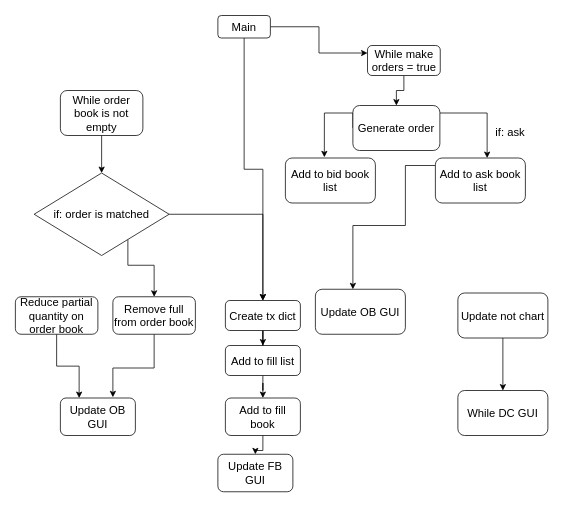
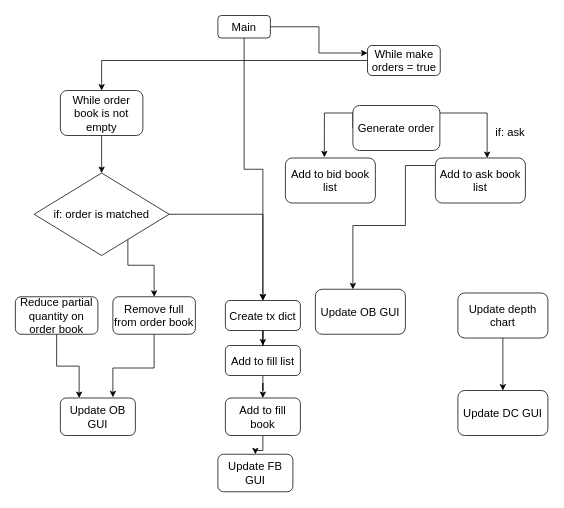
  <mxCell id="0" />
  <mxCell id="1" parent="0" />
  <mxCell id="2" style="edgeStyle=orthogonalEdgeStyle;rounded=0;orthogonalLoop=1;jettySize=auto;html=1;entryX=0.575;entryY=0;entryDx=0;entryDy=0;entryPerimeter=0;fontSize=15;" parent="1" source="4" target="9" edge="1"><mxGeometry relative="1" as="geometry"><Array as="points"><mxPoint x="649" y="150" /></Array></mxGeometry></mxCell>
  <mxCell id="3" style="edgeStyle=orthogonalEdgeStyle;rounded=0;orthogonalLoop=1;jettySize=auto;html=1;entryX=0.433;entryY=-0.017;entryDx=0;entryDy=0;entryPerimeter=0;fontSize=15;exitX=0;exitY=0.5;exitDx=0;exitDy=0;" edge="1" parent="1" source="4" target="5"><mxGeometry relative="1" as="geometry"><Array as="points"><mxPoint x="432" y="150" /></Array></mxGeometry></mxCell>
  <mxCell id="4" value="&lt;font style=&quot;font-size: 15px&quot;&gt;&lt;span&gt;Generate&lt;/span&gt;&lt;span&gt;&amp;nbsp;order&lt;/span&gt;&lt;/font&gt;" style="rounded=1;whiteSpace=wrap;html=1;" parent="1" vertex="1"><mxGeometry x="470" y="140" width="116" height="60" as="geometry" /></mxCell>
  <mxCell id="5" value="Add to bid book list" style="rounded=1;whiteSpace=wrap;html=1;fontSize=15;" parent="1" vertex="1"><mxGeometry x="380" y="210" width="120" height="60" as="geometry" /></mxCell>
  <mxCell id="6" value="" style="edgeStyle=orthogonalEdgeStyle;rounded=0;orthogonalLoop=1;jettySize=auto;html=1;fontSize=15;" parent="1" source="7" target="10" edge="1"><mxGeometry relative="1" as="geometry" /></mxCell>
- <mxCell id="7" value="Update not chart" style="rounded=1;whiteSpace=wrap;html=1;fontSize=15;" parent="1" vertex="1"><mxGeometry x="610" y="390" width="120" height="60" as="geometry" /></mxCell>
+ <mxCell id="7" value="Update depth chart" style="rounded=1;whiteSpace=wrap;html=1;fontSize=15;" parent="1" vertex="1"><mxGeometry x="610" y="390" width="120" height="60" as="geometry" /></mxCell>
  <mxCell id="8" style="edgeStyle=orthogonalEdgeStyle;rounded=0;orthogonalLoop=1;jettySize=auto;html=1;fontSize=15;" edge="1" parent="1" source="9" target="20"><mxGeometry relative="1" as="geometry"><Array as="points"><mxPoint x="540" y="220" /><mxPoint x="540" y="300" /><mxPoint x="470" y="300" /></Array></mxGeometry></mxCell>
  <mxCell id="9" value="Add to ask book list" style="rounded=1;whiteSpace=wrap;html=1;fontSize=15;" parent="1" vertex="1"><mxGeometry x="580" y="210" width="120" height="60" as="geometry" /></mxCell>
- <mxCell id="10" value="While DC GUI" style="rounded=1;whiteSpace=wrap;html=1;fontSize=15;" parent="1" vertex="1"><mxGeometry x="610" y="520" width="120" height="60" as="geometry" /></mxCell>
+ <mxCell id="10" value="Update DC GUI" style="rounded=1;whiteSpace=wrap;html=1;fontSize=15;" parent="1" vertex="1"><mxGeometry x="610" y="520" width="120" height="60" as="geometry" /></mxCell>
  <mxCell id="11" style="edgeStyle=orthogonalEdgeStyle;rounded=0;orthogonalLoop=1;jettySize=auto;html=1;entryX=0.5;entryY=0;entryDx=0;entryDy=0;fontSize=15;" edge="1" parent="1" source="12" target="17"><mxGeometry relative="1" as="geometry"><Array as="points"><mxPoint x="170" y="353" /><mxPoint x="205" y="353" /></Array></mxGeometry></mxCell>
  <mxCell id="12" value="if: order is matched" style="rhombus;whiteSpace=wrap;html=1;fontSize=15;" parent="1" vertex="1"><mxGeometry x="45" y="230" width="180" height="110" as="geometry" /></mxCell>
  <mxCell id="13" value="" style="edgeStyle=orthogonalEdgeStyle;rounded=0;orthogonalLoop=1;jettySize=auto;html=1;fontSize=15;" parent="1" source="14" target="12" edge="1"><mxGeometry relative="1" as="geometry" /></mxCell>
  <mxCell id="14" value="While order book is not empty" style="rounded=1;whiteSpace=wrap;html=1;fontSize=15;" parent="1" vertex="1"><mxGeometry x="80" y="120" width="110" height="60" as="geometry" /></mxCell>
  <mxCell id="15" value="" style="edgeStyle=orthogonalEdgeStyle;rounded=0;orthogonalLoop=1;jettySize=auto;html=1;fontSize=15;" parent="1" source="17" edge="1"><mxGeometry relative="1" as="geometry"><mxPoint x="150" y="529" as="targetPoint" /><Array as="points"><mxPoint x="205" y="490" /><mxPoint x="150" y="490" /></Array></mxGeometry></mxCell>
  <mxCell id="16" style="edgeStyle=orthogonalEdgeStyle;rounded=0;orthogonalLoop=1;jettySize=auto;html=1;fontSize=15;exitX=1;exitY=0.5;exitDx=0;exitDy=0;entryX=0.5;entryY=0;entryDx=0;entryDy=0;" edge="1" parent="1" source="12" target="26"><mxGeometry relative="1" as="geometry"><mxPoint x="350" y="390" as="targetPoint" /><Array as="points"><mxPoint x="350" y="285" /></Array></mxGeometry></mxCell>
  <mxCell id="17" value="Remove full from order book" style="rounded=1;whiteSpace=wrap;html=1;fontSize=15;" parent="1" vertex="1"><mxGeometry x="150" y="395" width="110" height="50" as="geometry" /></mxCell>
  <mxCell id="18" value="" style="edgeStyle=orthogonalEdgeStyle;rounded=0;orthogonalLoop=1;jettySize=auto;html=1;fontSize=15;" parent="1" source="19" target="23" edge="1"><mxGeometry relative="1" as="geometry" /></mxCell>
  <mxCell id="19" value="Add to fill list" style="rounded=1;whiteSpace=wrap;html=1;fontSize=15;" parent="1" vertex="1"><mxGeometry x="300" y="460" width="100" height="40" as="geometry" /></mxCell>
  <mxCell id="20" value="Update OB GUI" style="rounded=1;whiteSpace=wrap;html=1;fontSize=15;" parent="1" vertex="1"><mxGeometry x="420" y="385" width="120" height="60" as="geometry" /></mxCell>
  <mxCell id="21" value="Update OB GUI" style="rounded=1;whiteSpace=wrap;html=1;fontSize=15;" parent="1" vertex="1"><mxGeometry x="80" y="530" width="100" height="50" as="geometry" /></mxCell>
  <mxCell id="22" value="" style="edgeStyle=orthogonalEdgeStyle;rounded=0;orthogonalLoop=1;jettySize=auto;html=1;fontSize=15;" parent="1" source="23" target="24" edge="1"><mxGeometry relative="1" as="geometry" /></mxCell>
  <mxCell id="23" value="Add to fill book" style="rounded=1;whiteSpace=wrap;html=1;fontSize=15;" parent="1" vertex="1"><mxGeometry x="300" y="530" width="100" height="50" as="geometry" /></mxCell>
  <mxCell id="24" value="Update FB GUI" style="rounded=1;whiteSpace=wrap;html=1;fontSize=15;" parent="1" vertex="1"><mxGeometry x="290" y="605" width="100" height="50" as="geometry" /></mxCell>
  <mxCell id="25" style="edgeStyle=orthogonalEdgeStyle;rounded=0;orthogonalLoop=1;jettySize=auto;html=1;entryX=0.5;entryY=0;entryDx=0;entryDy=0;fontSize=15;" edge="1" parent="1" source="26" target="19"><mxGeometry relative="1" as="geometry" /></mxCell>
  <mxCell id="26" value="Create tx dict" style="rounded=1;whiteSpace=wrap;html=1;fontSize=15;" vertex="1" parent="1"><mxGeometry x="300" y="400" width="100" height="40" as="geometry" /></mxCell>
  <mxCell id="27" style="edgeStyle=orthogonalEdgeStyle;rounded=0;orthogonalLoop=1;jettySize=auto;html=1;entryX=0.25;entryY=0;entryDx=0;entryDy=0;fontSize=15;" edge="1" parent="1" source="28" target="21"><mxGeometry relative="1" as="geometry" /></mxCell>
  <mxCell id="28" value="Reduce partial quantity on order book" style="rounded=1;whiteSpace=wrap;html=1;fontSize=15;" vertex="1" parent="1"><mxGeometry x="20" y="395" width="110" height="50" as="geometry" /></mxCell>
  <mxCell id="29" style="edgeStyle=orthogonalEdgeStyle;rounded=0;orthogonalLoop=1;jettySize=auto;html=1;fontSize=15;" edge="1" parent="1" source="31" target="26"><mxGeometry relative="1" as="geometry" /></mxCell>
  <mxCell id="30" style="edgeStyle=orthogonalEdgeStyle;rounded=0;orthogonalLoop=1;jettySize=auto;html=1;entryX=0;entryY=0.25;entryDx=0;entryDy=0;fontSize=15;" edge="1" parent="1" source="31" target="33"><mxGeometry relative="1" as="geometry" /></mxCell>
  <mxCell id="31" value="Main" style="rounded=1;whiteSpace=wrap;html=1;fontSize=15;" vertex="1" parent="1"><mxGeometry x="290" y="20" width="70" height="30" as="geometry" /></mxCell>
- <mxCell id="32" style="edgeStyle=orthogonalEdgeStyle;rounded=0;orthogonalLoop=1;jettySize=auto;html=1;entryX=0.5;entryY=0;entryDx=0;entryDy=0;fontSize=15;" edge="1" parent="1" source="33" target="4"><mxGeometry relative="1" as="geometry" /></mxCell>
+ <mxCell id="32" style="edgeStyle=orthogonalEdgeStyle;rounded=0;orthogonalLoop=1;jettySize=auto;html=1;fontSize=15;" edge="1" parent="1" source="33" target="14"><mxGeometry relative="1" as="geometry" /></mxCell>
  <mxCell id="33" value="While make orders = true" style="rounded=1;whiteSpace=wrap;html=1;fontSize=15;" vertex="1" parent="1"><mxGeometry x="489.5" y="60" width="97" height="40" as="geometry" /></mxCell>
  <mxCell id="34" value="if: ask" style="text;html=1;strokeColor=none;fillColor=none;align=center;verticalAlign=middle;whiteSpace=wrap;rounded=0;fontSize=15;" vertex="1" parent="1"><mxGeometry x="650" y="160" width="60" height="30" as="geometry" /></mxCell>
